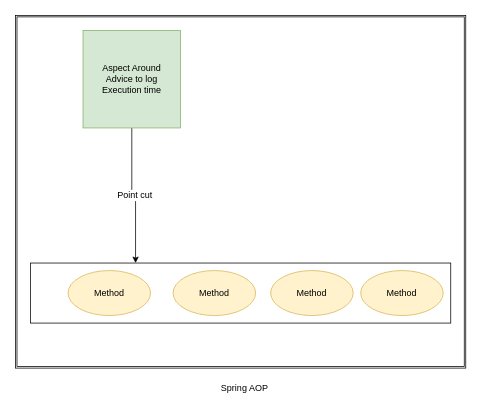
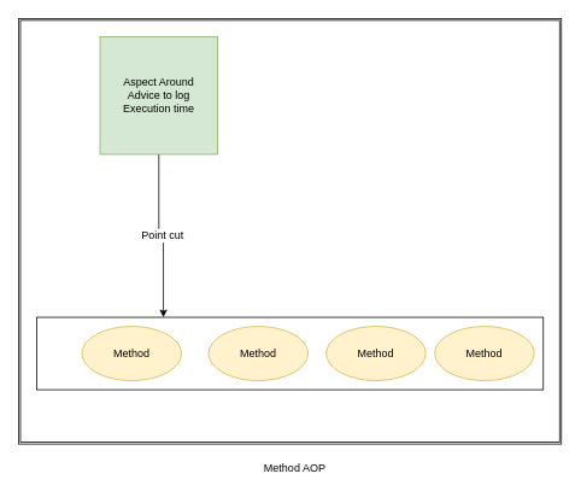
  <mxCell id="0" />
  <mxCell id="1" parent="0" />
  <mxCell id="2" value="" style="shape=ext;double=1;rounded=0;whiteSpace=wrap;html=1;" vertex="1" parent="1"><mxGeometry x="20" y="20" width="600" height="470" as="geometry" /></mxCell>
  <mxCell id="3" style="edgeStyle=orthogonalEdgeStyle;rounded=0;orthogonalLoop=1;jettySize=auto;html=1;entryX=0.25;entryY=0;entryDx=0;entryDy=0;" edge="1" parent="1" source="5" target="6"><mxGeometry relative="1" as="geometry" /></mxCell>
  <mxCell id="4" value="Point cut" style="text;html=1;align=center;verticalAlign=middle;resizable=0;points=[];labelBackgroundColor=#ffffff;" vertex="1" connectable="0" parent="3"><mxGeometry y="1" relative="1" as="geometry"><mxPoint as="offset" /></mxGeometry></mxCell>
  <mxCell id="5" value="Aspect Around&lt;br&gt;Advice to log&lt;br&gt;Execution time" style="whiteSpace=wrap;html=1;aspect=fixed;fillColor=#d5e8d4;strokeColor=#82b366;" vertex="1" parent="1"><mxGeometry x="110" y="40" width="130" height="130" as="geometry" /></mxCell>
  <mxCell id="6" value="" style="rounded=0;whiteSpace=wrap;html=1;" vertex="1" parent="1"><mxGeometry x="40" y="350" width="560" height="80" as="geometry" /></mxCell>
  <mxCell id="7" value="Method" style="ellipse;whiteSpace=wrap;html=1;fillColor=#fff2cc;strokeColor=#d6b656;" vertex="1" parent="1"><mxGeometry x="90" y="360" width="110" height="60" as="geometry" /></mxCell>
  <mxCell id="8" value="Method" style="ellipse;whiteSpace=wrap;html=1;fillColor=#fff2cc;strokeColor=#d6b656;" vertex="1" parent="1"><mxGeometry x="230" y="360" width="110" height="60" as="geometry" /></mxCell>
  <mxCell id="9" value="Method" style="ellipse;whiteSpace=wrap;html=1;fillColor=#fff2cc;strokeColor=#d6b656;" vertex="1" parent="1"><mxGeometry x="360" y="360" width="110" height="60" as="geometry" /></mxCell>
  <mxCell id="10" value="Method" style="ellipse;whiteSpace=wrap;html=1;fillColor=#fff2cc;strokeColor=#d6b656;" vertex="1" parent="1"><mxGeometry x="480" y="360" width="110" height="60" as="geometry" /></mxCell>
- <mxCell id="11" value="Spring AOP" style="text;html=1;align=center;verticalAlign=middle;resizable=0;points=[];autosize=1;" vertex="1" parent="1"><mxGeometry x="285" y="507" width="80" height="20" as="geometry" /></mxCell>
+ <mxCell id="11" value="Method AOP" style="text;html=1;align=center;verticalAlign=middle;resizable=0;points=[];autosize=1;" vertex="1" parent="1"><mxGeometry x="285" y="507" width="80" height="20" as="geometry" /></mxCell>
